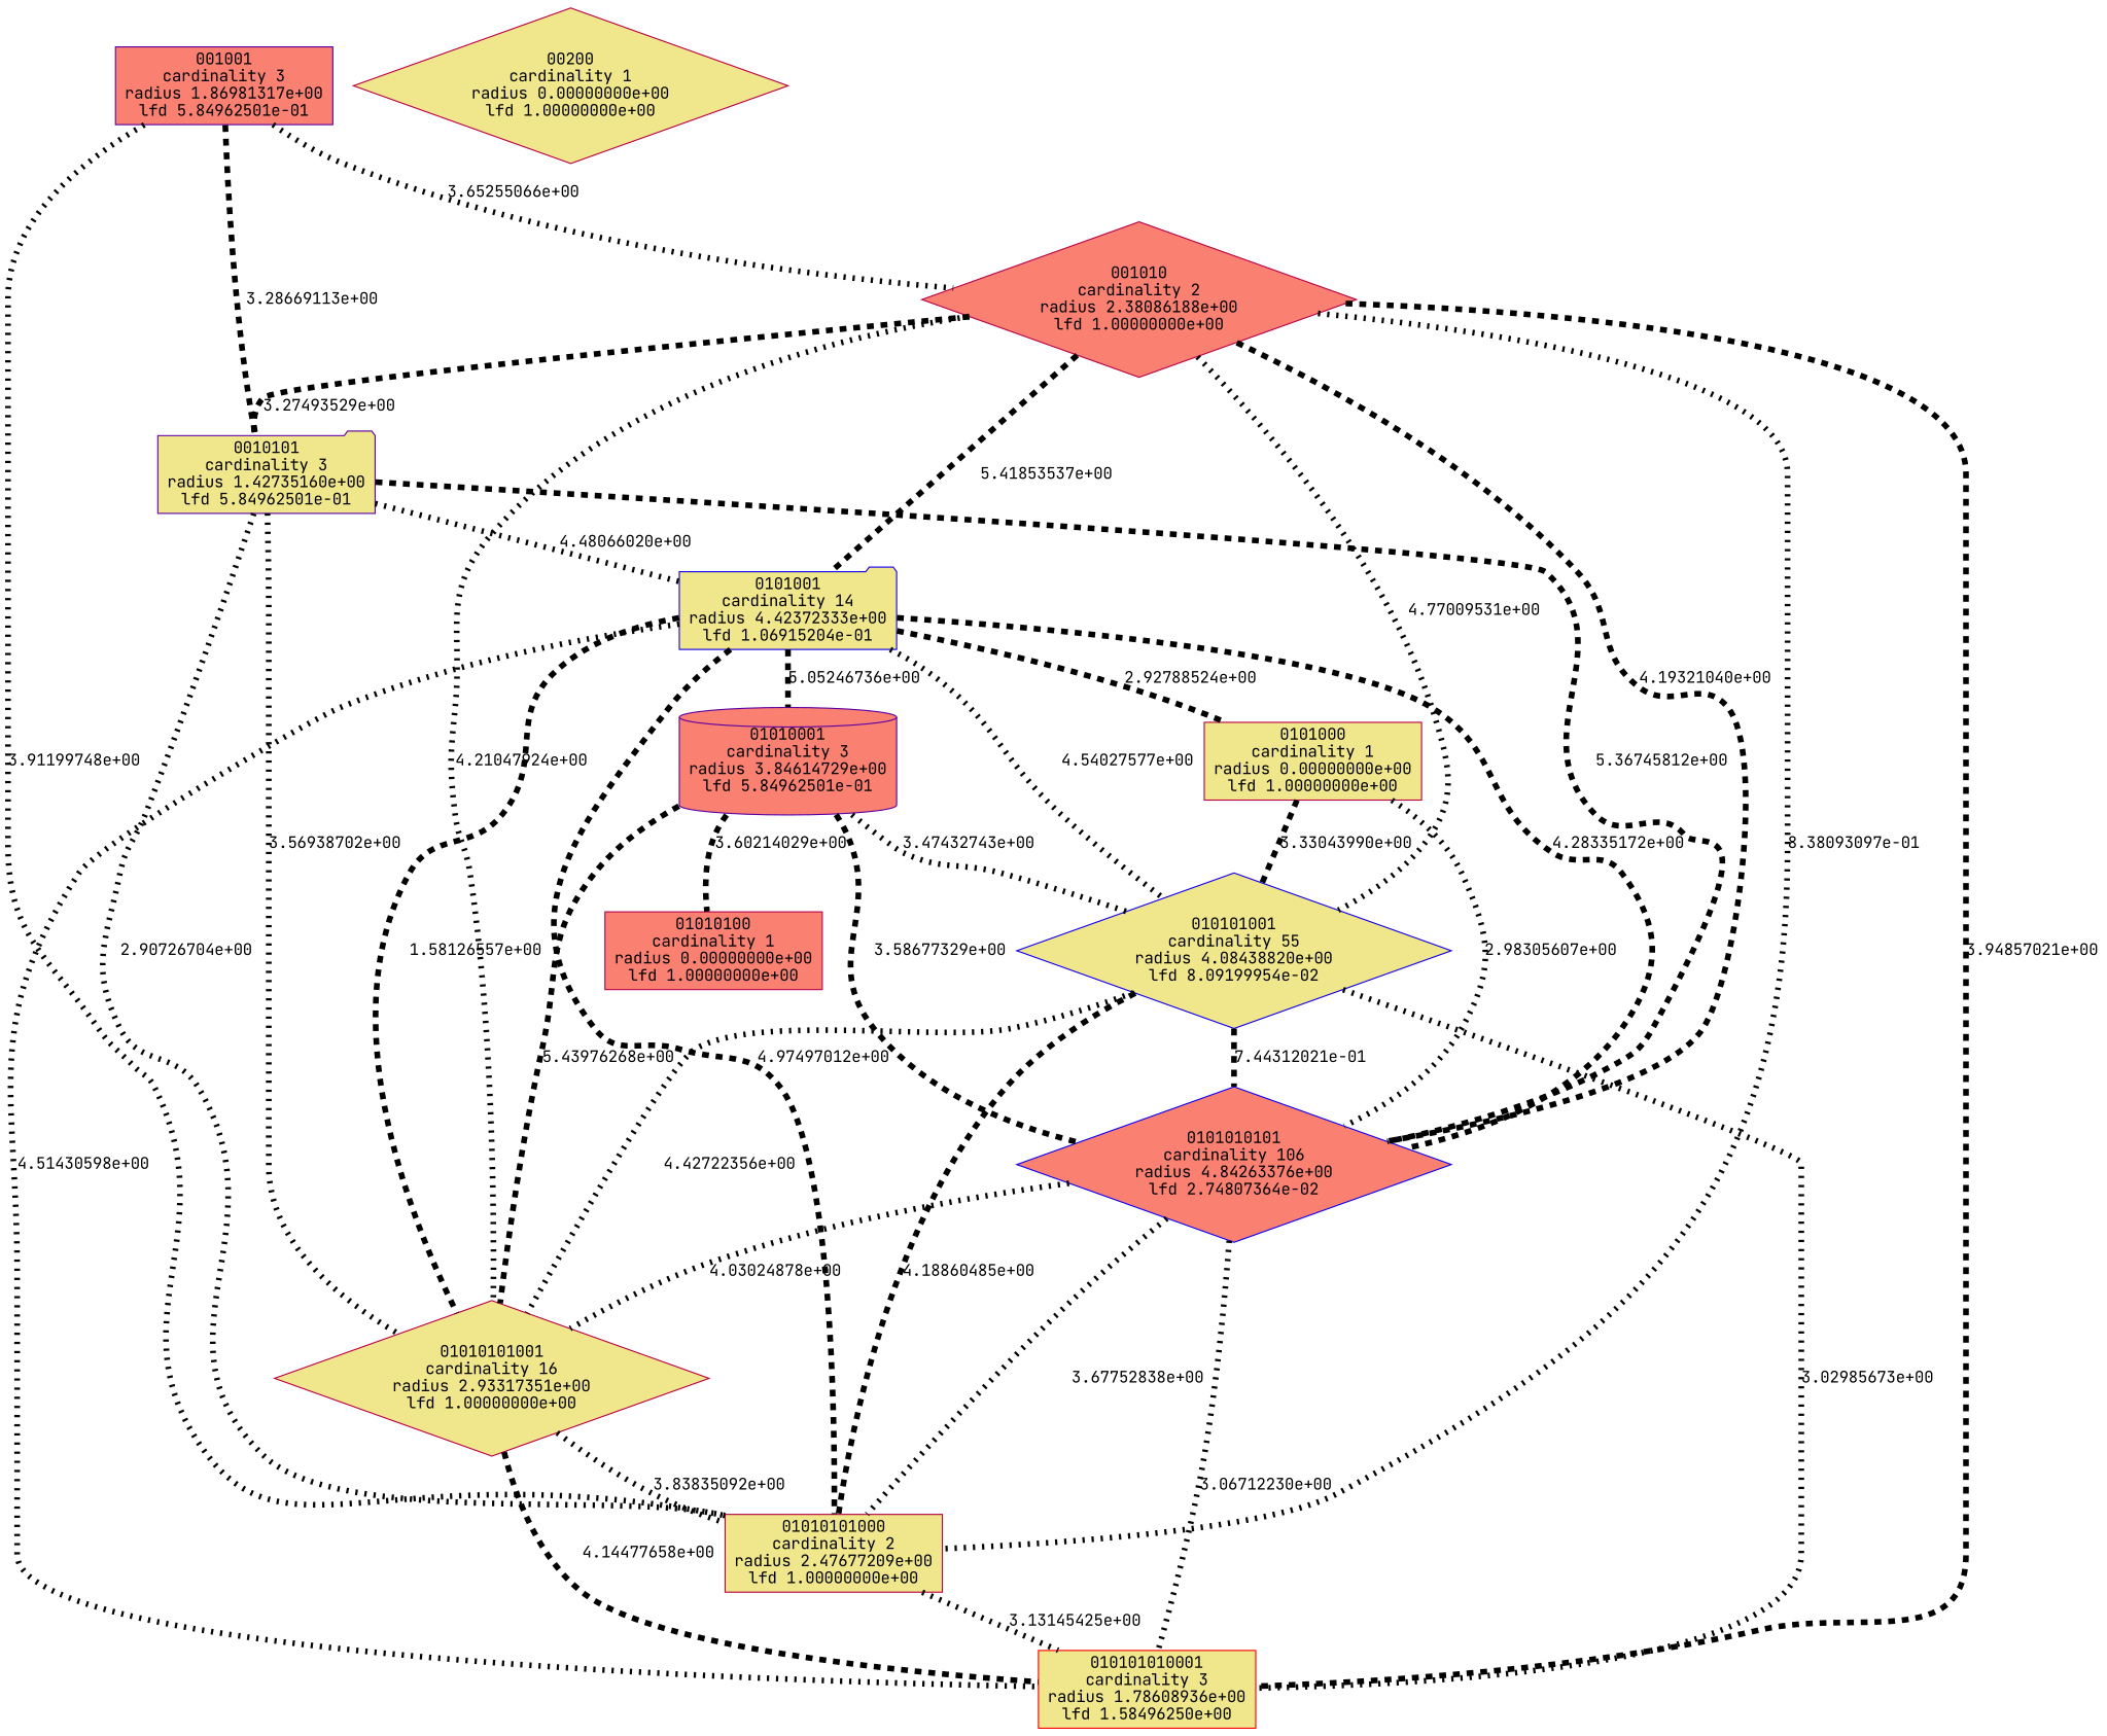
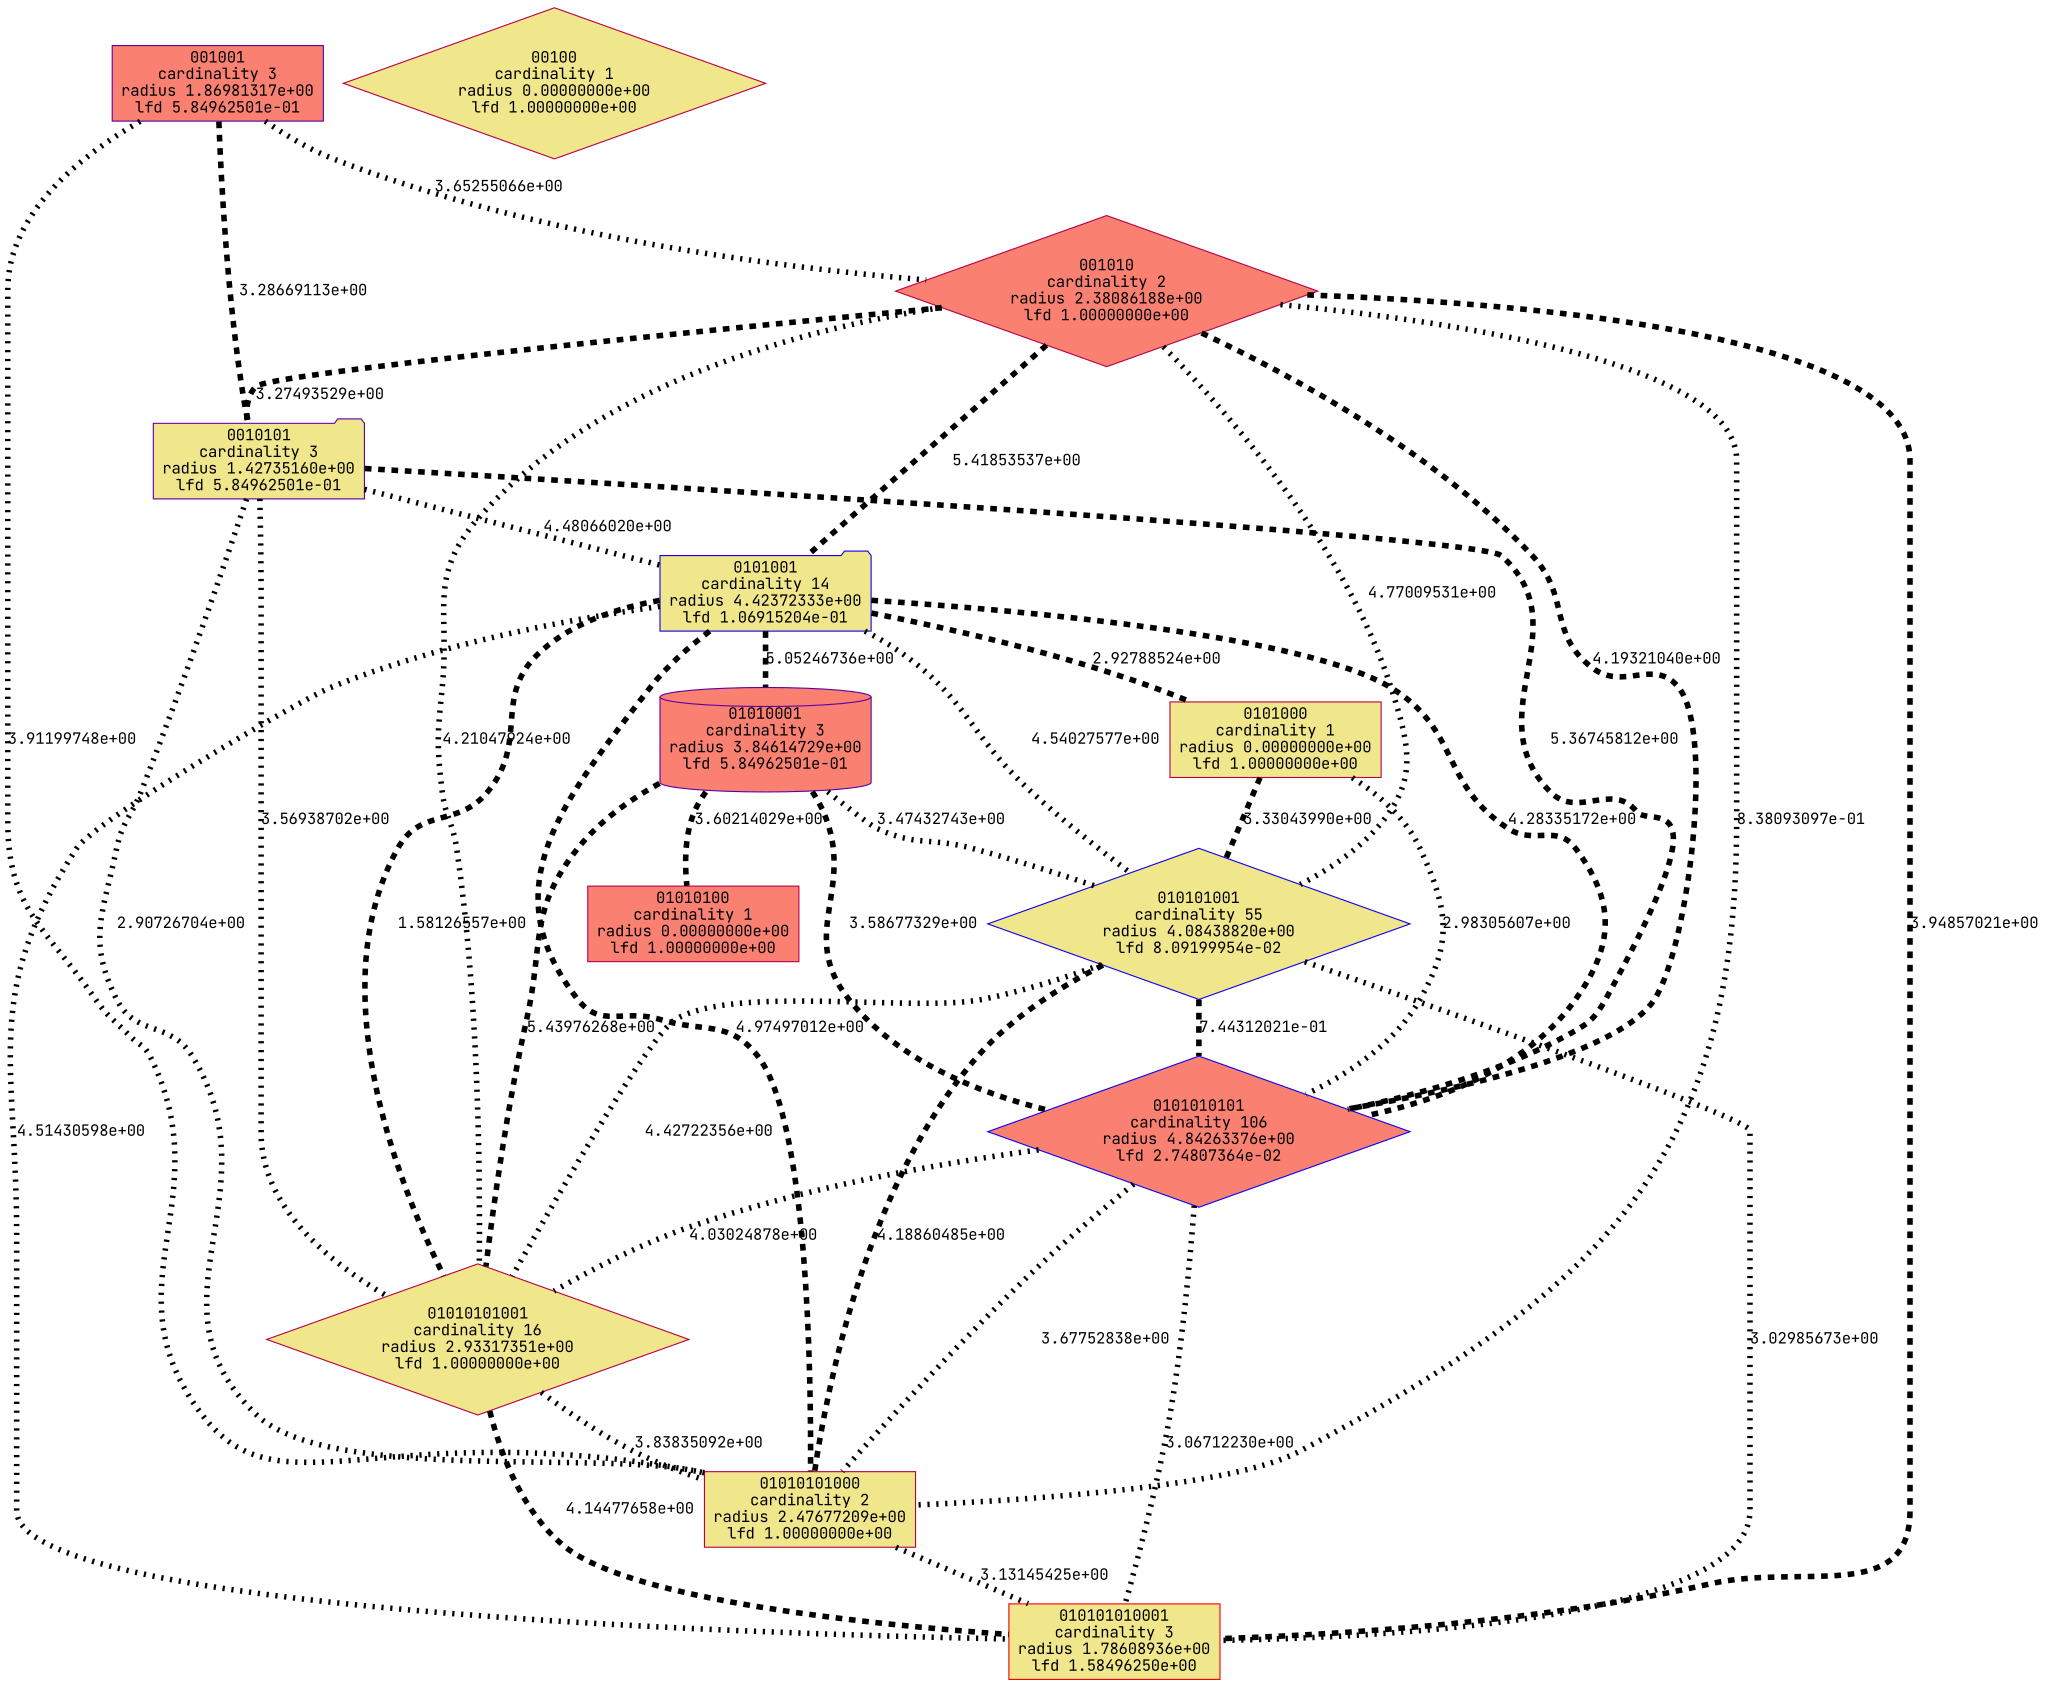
  graph {
    fontname="JetBrains Mono"
    node [color="#B90045" style=filled fillcolor=khaki shape=diamond fontname="JetBrains Mono"]
    edge [labeldistance=10 penwidth=5 style=dotted fontname="JetBrains Mono"]
    n1 [color="#1100ED" label="010101001\ncardinality 55\nradius 4.08438820e+00\nlfd 8.09199954e-02"]
    n2 [label="01010101001\ncardinality 16\nradius 2.93317351e+00\nlfd 1.00000000e+00"]
    n3 [color="#F80006" label="010101010001\ncardinality 3\nradius 1.78608936e+00\nlfd 1.58496250e+00" shape=box]
    n4 [label="01010101000\ncardinality 2\nradius 2.47677209e+00\nlfd 1.00000000e+00" shape=box]
    n5 [color="#0D00F1" label="0101010101\ncardinality 106\nradius 4.84263376e+00\nlfd 2.74807364e-02" fillcolor=salmon]
    n6 [label="01010100\ncardinality 1\nradius 0.00000000e+00\nlfd 1.00000000e+00" fillcolor=salmon shape=box]
    n7 [label="001010\ncardinality 2\nradius 2.38086188e+00\nlfd 1.00000000e+00" fillcolor=salmon]
    n8 [color="#5D00A1" label="0010101\ncardinality 3\nradius 1.42735160e+00\nlfd 5.84962501e-01" shape=folder]
    n9 [color="#1300EB" label="0101001\ncardinality 14\nradius 4.42372333e+00\nlfd 1.06915204e-01" shape=folder]
    n10 [color="#5D00A1" label="01010001\ncardinality 3\nradius 3.84614729e+00\nlfd 5.84962501e-01" fillcolor=salmon shape=cylinder]
    n11 [label="0101000\ncardinality 1\nradius 0.00000000e+00\nlfd 1.00000000e+00" shape=box]
    n12 [color="#5D00A1" label="001001\ncardinality 3\nradius 1.86981317e+00\nlfd 5.84962501e-01" fillcolor=salmon shape=box]
-   n13 [label="00200\ncardinality 1\nradius 0.00000000e+00\nlfd 1.00000000e+00"]
+   n13 [label="00100\ncardinality 1\nradius 0.00000000e+00\nlfd 1.00000000e+00"]
    n1 -- n2 [label="4.42722356e+00"]
    n1 -- n3 [label="3.02985673e+00"]
    n1 -- n4 [label="4.18860485e+00" style=dashed]
    n1 -- n5 [label="7.44312021e-01" style=dashed]
    n2 -- n3 [label="4.14477658e+00" style=dashed]
    n2 -- n4 [label="3.83835092e+00"]
    n4 -- n3 [label="3.13145425e+00"]
    n5 -- n2 [label="4.03024878e+00"]
    n5 -- n3 [label="3.06712230e+00"]
    n5 -- n4 [label="3.67752838e+00"]
    n7 -- n1 [label="4.77009531e+00"]
    n7 -- n2 [label="4.21047924e+00"]
    n7 -- n3 [label="3.94857021e+00" style=dashed]
    n7 -- n4 [label="8.38093097e-01"]
    n7 -- n5 [label="4.19321040e+00" style=dashed]
    n7 -- n8 [label="3.27493529e+00" style=dashed]
    n7 -- n9 [label="5.41853537e+00" style=dashed]
    n8 -- n2 [label="3.56938702e+00"]
    n8 -- n4 [label="2.90726704e+00"]
    n8 -- n5 [label="5.36745812e+00" style=dashed]
    n8 -- n9 [label="4.48066020e+00"]
    n9 -- n1 [label="4.54027577e+00"]
    n9 -- n2 [label="1.58126557e+00" style=dashed]
    n9 -- n3 [label="4.51430598e+00"]
    n9 -- n4 [label="4.97497012e+00" style=dashed]
    n9 -- n5 [label="4.28335172e+00" style=dashed]
    n9 -- n10 [label="5.05246736e+00" style=dashed]
    n9 -- n11 [label="2.92788524e+00" style=dashed]
    n10 -- n1 [label="3.47432743e+00"]
    n10 -- n2 [label="5.43976268e+00" style=dashed]
    n10 -- n5 [label="3.58677329e+00" style=dashed]
    n10 -- n6 [label="3.60214029e+00" style=dashed]
    n11 -- n1 [label="3.33043990e+00" style=dashed]
    n11 -- n5 [label="2.98305607e+00"]
    n12 -- n4 [label="3.91199748e+00"]
    n12 -- n7 [label="3.65255066e+00"]
    n12 -- n8 [label="3.28669113e+00" style=dashed]
  }
